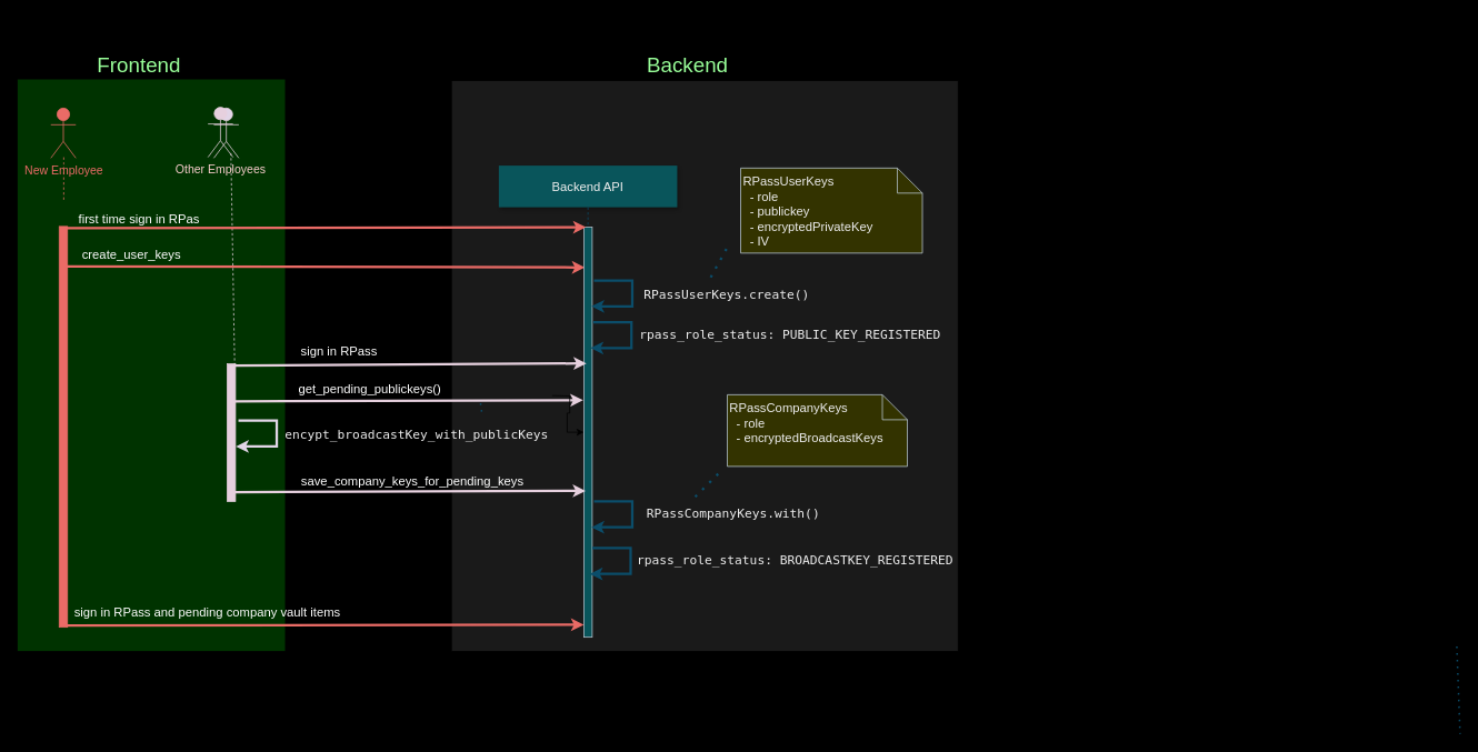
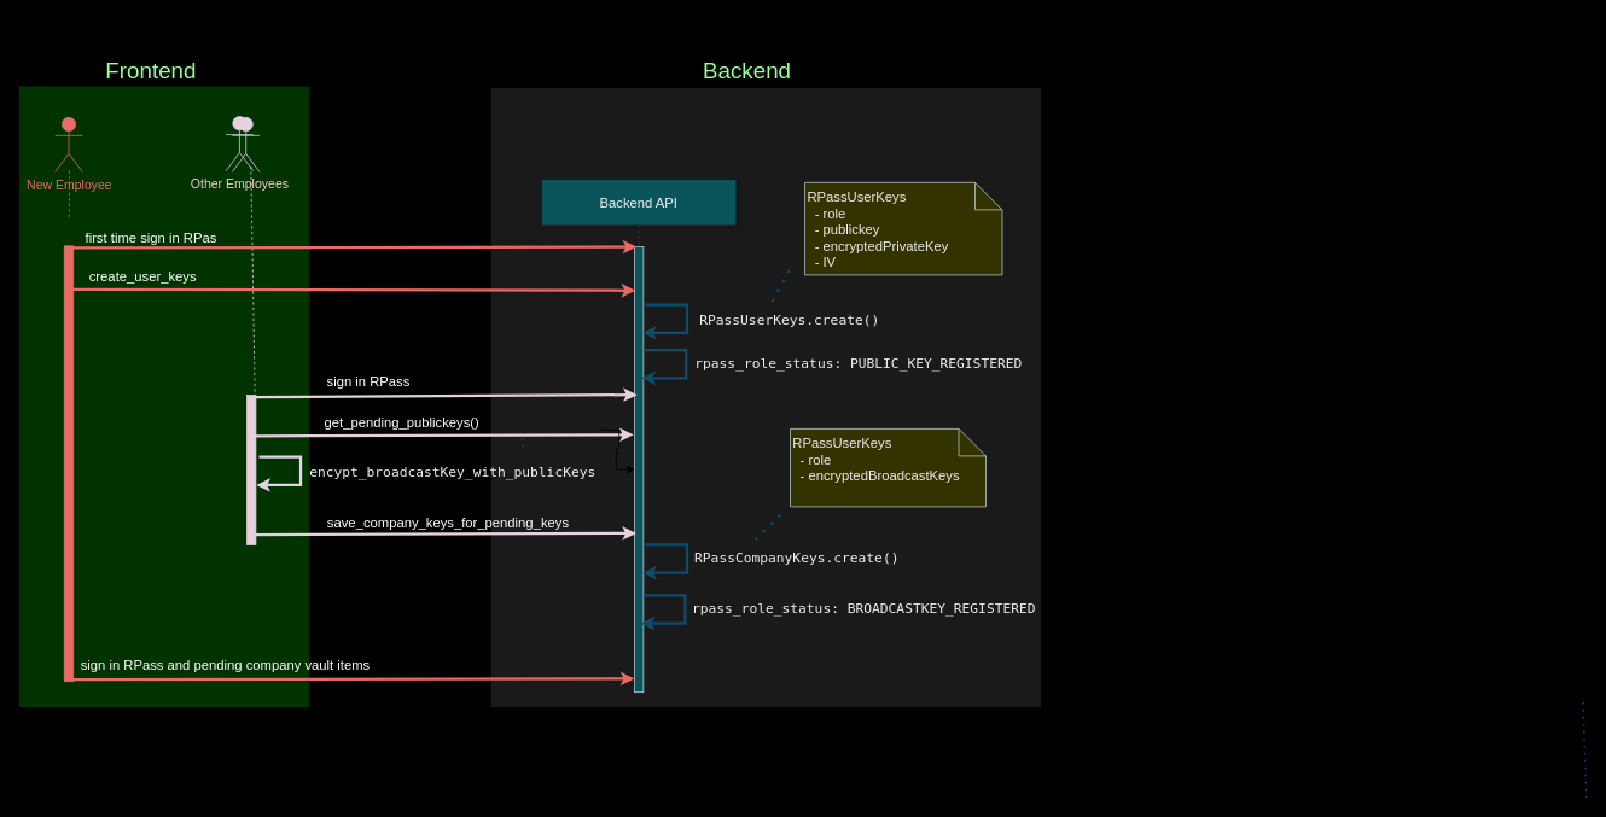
  <mxCell id="0" />
  <mxCell id="1" parent="0" />
  <mxCell id="2" value="" style="rounded=0;whiteSpace=wrap;html=1;fillColor=#1A1A1A;" vertex="1" parent="1"><mxGeometry x="541" y="96" width="608" height="685" as="geometry" /></mxCell>
  <mxCell id="3" value="" style="rounded=0;whiteSpace=wrap;html=1;fillColor=#003300;" vertex="1" parent="1"><mxGeometry x="20" y="94" width="322" height="687" as="geometry" /></mxCell>
  <mxCell id="4" value="" style="fillColor=#EA6B66;strokeColor=#EA6B66;fontSize=15;fontColor=#EEEEEE;labelBackgroundColor=none;" parent="1" vertex="1"><mxGeometry x="70.5" y="271" width="10" height="481" as="geometry" /></mxCell>
  <mxCell id="5" value="" style="edgeStyle=none;verticalLabelPosition=top;verticalAlign=bottom;labelPosition=left;align=right;fontSize=15;entryX=0.11;entryY=0.098;entryDx=0;entryDy=0;exitX=0.75;exitY=0;exitDx=0;exitDy=0;fontColor=#FFFFFF;labelBackgroundColor=none;strokeColor=#EA6B66;strokeWidth=3;entryPerimeter=0;" parent="1" target="8" edge="1"><mxGeometry width="100" height="100" as="geometry"><mxPoint x="75.5" y="319" as="sourcePoint" /><mxPoint x="472.9" y="315" as="targetPoint" /><mxPoint x="367" y="495" as="offset" /></mxGeometry></mxCell>
  <mxCell id="6" value="Backend API" style="shadow=1;fillColor=#09555B;strokeColor=none;fontSize=15;fontColor=#EEEEEE;labelBackgroundColor=none;" parent="1" vertex="1"><mxGeometry x="597.9" y="198" width="214" height="50" as="geometry" /></mxCell>
  <mxCell id="7" value="" style="edgeStyle=none;endArrow=none;dashed=1;fontSize=15;fontColor=default;labelBackgroundColor=none;strokeColor=#0B4D6A;" parent="1" source="6" target="8" edge="1"><mxGeometry x="727.335" y="165" width="100" height="100" as="geometry"><mxPoint x="457.159" y="195" as="sourcePoint" /><mxPoint x="457.476" y="250" as="targetPoint" /></mxGeometry></mxCell>
  <mxCell id="8" value="" style="fillColor=#09555B;strokeColor=#BAC8D3;fontSize=15;fontColor=#EEEEEE;labelBackgroundColor=none;" parent="1" vertex="1"><mxGeometry x="699.9" y="272" width="10" height="492" as="geometry" /></mxCell>
  <mxCell id="9" value="" style="edgeStyle=elbowEdgeStyle;elbow=vertical;endArrow=none;dashed=1;strokeColor=#EA6B66;fontSize=15;fontColor=default;labelBackgroundColor=none;" parent="1" edge="1"><mxGeometry x="230.0" y="310" width="100" height="100" as="geometry"><mxPoint x="76" y="188" as="sourcePoint" /><mxPoint x="76" y="241" as="targetPoint" /><Array as="points"><mxPoint x="76" y="201" /></Array></mxGeometry></mxCell>
  <mxCell id="10" value="" style="endArrow=classic;html=1;rounded=0;fontColor=default;labelBackgroundColor=none;strokeColor=#0B4D6A;strokeWidth=3;" parent="1" edge="1"><mxGeometry width="50" height="50" relative="1" as="geometry"><mxPoint x="712" y="336" as="sourcePoint" /><mxPoint x="709" y="367" as="targetPoint" /><Array as="points"><mxPoint x="758" y="336" /><mxPoint x="758" y="367" /></Array></mxGeometry></mxCell>
  <mxCell id="11" value="&lt;div style=&quot;background-color: rgb(30, 31, 34);&quot;&gt;&lt;pre style=&quot;font-family:'JetBrains Mono',monospace;font-size:9.8pt;&quot;&gt;&lt;br&gt;&lt;/pre&gt;&lt;/div&gt;" style="text;whiteSpace=wrap;html=1;fontColor=#EEEEEE;labelBackgroundColor=none;" parent="1" vertex="1"><mxGeometry x="691" y="20" width="150" height="70" as="geometry" /></mxCell>
  <mxCell id="12" value="" style="endArrow=none;dashed=1;html=1;dashPattern=1 3;strokeWidth=2;rounded=0;entryX=0;entryY=0;entryDx=220;entryDy=0;entryPerimeter=0;fontColor=default;labelBackgroundColor=none;strokeColor=#0B4D6A;" parent="1" edge="1"><mxGeometry width="50" height="50" relative="1" as="geometry"><mxPoint x="1747.111" y="775" as="sourcePoint" /><mxPoint x="1751" y="880" as="targetPoint" /></mxGeometry></mxCell>
  <mxCell id="13" value="" style="endArrow=none;dashed=1;html=1;dashPattern=1 3;strokeWidth=2;rounded=0;fontColor=default;labelBackgroundColor=none;strokeColor=#0B4D6A;" parent="1" edge="1"><mxGeometry width="50" height="50" relative="1" as="geometry"><mxPoint x="576.001" y="483.38" as="sourcePoint" /><mxPoint x="577.9" y="498" as="targetPoint" /></mxGeometry></mxCell>
  <mxCell id="14" value="&lt;div style=&quot;font-size: 15px;&quot;&gt;&lt;pre style=&quot;text-align: right; font-size: 15px;&quot;&gt;&lt;font face=&quot;Helvetica&quot; color=&quot;#ffffff&quot;&gt;&lt;span style=&quot;white-space-collapse: collapse;&quot;&gt;create_user_keys&lt;/span&gt;&lt;/font&gt;&lt;/pre&gt;&lt;/div&gt;" style="text;html=1;align=center;verticalAlign=middle;resizable=0;points=[];autosize=1;strokeColor=none;fillColor=none;fontColor=#EEEEEE;labelBackgroundColor=none;fontSize=15;" parent="1" vertex="1"><mxGeometry x="89" y="275" width="136" height="60" as="geometry" /></mxCell>
  <mxCell id="15" value="&lt;div style=&quot;font-size: 15px;&quot;&gt;&lt;pre style=&quot;font-family: &amp;quot;JetBrains Mono&amp;quot;, monospace; font-size: 15px;&quot;&gt;&lt;span style=&quot;font-size: 15px;&quot;&gt;RPassUserKeys.create()&lt;/span&gt;&lt;/pre&gt;&lt;/div&gt;" style="text;html=1;align=center;verticalAlign=middle;resizable=0;points=[];autosize=1;strokeColor=none;fillColor=none;fontColor=#EEEEEE;labelBackgroundColor=none;fontSize=15;" parent="1" vertex="1"><mxGeometry x="762" y="322" width="217" height="60" as="geometry" /></mxCell>
  <mxCell id="16" value="RPassUserKeys&#10;  - role&#10;  - publickey&#10;  - encryptedPrivateKey&#10;  - IV&#10;" style="shape=note;align=left;fontSize=15;verticalAlign=top;fontColor=#EEEEEE;fillColor=#333300;labelBackgroundColor=none;strokeColor=#BAC8D3;spacing=3;" parent="1" vertex="1"><mxGeometry x="888" y="201" width="218" height="102" as="geometry" /></mxCell>
  <mxCell id="17" value="" style="endArrow=none;dashed=1;html=1;dashPattern=1 3;strokeWidth=3;rounded=0;fontColor=default;labelBackgroundColor=none;strokeColor=#0B4D6A;" parent="1" edge="1"><mxGeometry width="50" height="50" relative="1" as="geometry"><mxPoint x="871" y="298" as="sourcePoint" /><mxPoint x="851" y="334" as="targetPoint" /></mxGeometry></mxCell>
  <mxCell id="18" value="&lt;font style=&quot;font-size: 14px;&quot; color=&quot;#ea6b66&quot;&gt;New Employee&lt;/font&gt;" style="shape=umlActor;verticalLabelPosition=bottom;verticalAlign=top;html=1;outlineConnect=0;strokeColor=#EA6B66;fillColor=#EA6B66;" vertex="1" parent="1"><mxGeometry x="60.5" y="129" width="30" height="60" as="geometry" /></mxCell>
  <mxCell id="19" value="" style="fillColor=#E6D0DE;strokeColor=#E6D0DE;fontSize=15;fontColor=#EEEEEE;labelBackgroundColor=none;" vertex="1" parent="1"><mxGeometry x="272" y="436" width="10" height="165" as="geometry" /></mxCell>
  <mxCell id="20" value="" style="edgeStyle=none;endArrow=none;dashed=1;fontSize=15;fontColor=default;labelBackgroundColor=none;strokeColor=#E6D0DE;" edge="1" parent="1"><mxGeometry x="727.335" y="165" width="100" height="100" as="geometry"><mxPoint x="276.5" y="183" as="sourcePoint" /><mxPoint x="281" y="437" as="targetPoint" /></mxGeometry></mxCell>
  <mxCell id="21" value="&lt;font color=&quot;#99ff99&quot; style=&quot;font-size: 25px;&quot;&gt;Frontend&lt;/font&gt;" style="text;html=1;align=center;verticalAlign=middle;resizable=0;points=[];autosize=1;strokeColor=none;fillColor=none;fontSize=25;" vertex="1" parent="1"><mxGeometry x="106.5" y="56" width="118" height="42" as="geometry" /></mxCell>
  <mxCell id="22" value="" style="edgeStyle=none;verticalLabelPosition=top;verticalAlign=bottom;labelPosition=left;align=right;fontSize=15;fontColor=#FFFFFF;labelBackgroundColor=none;strokeColor=#E6D0DE;strokeWidth=3;entryX=0.31;entryY=0.332;entryDx=0;entryDy=0;entryPerimeter=0;" edge="1" parent="1" target="8"><mxGeometry width="100" height="100" as="geometry"><mxPoint x="280" y="438" as="sourcePoint" /><mxPoint x="698" y="438" as="targetPoint" /><mxPoint x="367" y="495" as="offset" /></mxGeometry></mxCell>
  <mxCell id="23" value="" style="edgeStyle=none;verticalLabelPosition=top;verticalAlign=bottom;labelPosition=left;align=right;fontSize=15;entryX=0.25;entryY=0;entryDx=0;entryDy=0;exitX=0.75;exitY=0;exitDx=0;exitDy=0;fontColor=#FFFFFF;labelBackgroundColor=none;strokeColor=#EA6B66;strokeWidth=3;" edge="1" parent="1" target="8"><mxGeometry width="100" height="100" as="geometry"><mxPoint x="79" y="273" as="sourcePoint" /><mxPoint x="476.4" y="269" as="targetPoint" /><mxPoint x="367" y="495" as="offset" /></mxGeometry></mxCell>
  <mxCell id="24" value="&lt;div style=&quot;font-size: 15px;&quot;&gt;&lt;pre style=&quot;text-align: right; font-size: 15px;&quot;&gt;&lt;font face=&quot;Helvetica&quot; color=&quot;#ffffff&quot;&gt;&lt;span style=&quot;white-space-collapse: collapse;&quot;&gt;first time sign in RPas&lt;/span&gt;&lt;/font&gt;&lt;/pre&gt;&lt;/div&gt;" style="text;html=1;align=center;verticalAlign=middle;resizable=0;points=[];autosize=1;strokeColor=none;fillColor=none;fontColor=#EEEEEE;labelBackgroundColor=none;fontSize=15;" vertex="1" parent="1"><mxGeometry x="84" y="232" width="163" height="60" as="geometry" /></mxCell>
  <mxCell id="25" value="&lt;div style=&quot;font-size: 15px;&quot;&gt;&lt;pre style=&quot;text-align: right; font-size: 15px;&quot;&gt;&lt;font face=&quot;Helvetica&quot; color=&quot;#ffffff&quot;&gt;&lt;span style=&quot;white-space-collapse: collapse;&quot;&gt;sign in RPass&lt;/span&gt;&lt;/font&gt;&lt;/pre&gt;&lt;/div&gt;" style="text;html=1;align=center;verticalAlign=middle;resizable=0;points=[];autosize=1;strokeColor=none;fillColor=none;fontColor=#EEEEEE;labelBackgroundColor=none;fontSize=15;" vertex="1" parent="1"><mxGeometry x="351" y="391" width="110" height="60" as="geometry" /></mxCell>
  <mxCell id="26" value="" style="edgeStyle=none;verticalLabelPosition=top;verticalAlign=bottom;labelPosition=left;align=right;fontSize=15;entryX=-0.09;entryY=0.422;entryDx=0;entryDy=0;fontColor=#FFFFFF;labelBackgroundColor=none;strokeColor=#E6D0DE;strokeWidth=3;entryPerimeter=0;" edge="1" parent="1" target="8"><mxGeometry width="100" height="100" as="geometry"><mxPoint x="279" y="481" as="sourcePoint" /><mxPoint x="475" y="479" as="targetPoint" /><mxPoint x="367" y="495" as="offset" /></mxGeometry></mxCell>
  <mxCell id="27" value="" style="edgeStyle=orthogonalEdgeStyle;rounded=0;orthogonalLoop=1;jettySize=auto;html=1;" edge="1" parent="1" target="8"><mxGeometry relative="1" as="geometry"><mxPoint x="662" y="474" as="sourcePoint" /></mxGeometry></mxCell>
  <mxCell id="28" value="&lt;div style=&quot;font-size: 15px;&quot;&gt;&lt;pre style=&quot;text-align: right; font-size: 15px;&quot;&gt;&lt;font face=&quot;Helvetica&quot; color=&quot;#ffffff&quot;&gt;&lt;span style=&quot;white-space-collapse: collapse;&quot;&gt;get_pending_publickeys()&lt;/span&gt;&lt;/font&gt;&lt;/pre&gt;&lt;/div&gt;" style="text;html=1;align=center;verticalAlign=middle;resizable=0;points=[];autosize=1;strokeColor=none;fillColor=none;fontColor=#EEEEEE;labelBackgroundColor=none;fontSize=15;" vertex="1" parent="1"><mxGeometry x="348" y="436" width="189" height="60" as="geometry" /></mxCell>
  <mxCell id="29" value="" style="endArrow=classic;html=1;rounded=0;fontColor=default;labelBackgroundColor=none;strokeColor=#0B4D6A;strokeWidth=3;" edge="1" parent="1"><mxGeometry width="50" height="50" relative="1" as="geometry"><mxPoint x="711" y="386" as="sourcePoint" /><mxPoint x="708" y="417" as="targetPoint" /><Array as="points"><mxPoint x="757" y="386" /><mxPoint x="757" y="417" /></Array></mxGeometry></mxCell>
  <mxCell id="30" value="&lt;div style=&quot;font-size: 15px;&quot;&gt;&lt;pre style=&quot;font-family: &amp;quot;JetBrains Mono&amp;quot;, monospace; font-size: 15px;&quot;&gt;rpass_role_status: PUBLIC_KEY_REGISTERED&lt;/pre&gt;&lt;/div&gt;" style="text;html=1;align=center;verticalAlign=middle;resizable=0;points=[];autosize=1;strokeColor=none;fillColor=none;fontColor=#EEEEEE;labelBackgroundColor=none;fontSize=15;" vertex="1" parent="1"><mxGeometry x="757" y="370" width="379" height="60" as="geometry" /></mxCell>
  <mxCell id="31" value="" style="endArrow=classic;html=1;rounded=0;fontColor=default;labelBackgroundColor=none;strokeColor=#E1D5E7;strokeWidth=3;" edge="1" parent="1"><mxGeometry width="50" height="50" relative="1" as="geometry"><mxPoint x="285.5" y="504" as="sourcePoint" /><mxPoint x="282.5" y="535" as="targetPoint" /><Array as="points"><mxPoint x="331.5" y="504" /><mxPoint x="331.5" y="535" /></Array></mxGeometry></mxCell>
  <mxCell id="32" value="&lt;div style=&quot;font-size: 15px;&quot;&gt;&lt;pre style=&quot;font-family: &amp;quot;JetBrains Mono&amp;quot;, monospace; font-size: 15px;&quot;&gt;encypt_broadcastKey_with_publicKeys&lt;/pre&gt;&lt;/div&gt;" style="text;html=1;align=center;verticalAlign=middle;resizable=0;points=[];autosize=1;strokeColor=none;fillColor=none;fontColor=#EEEEEE;labelBackgroundColor=none;fontSize=15;" vertex="1" parent="1"><mxGeometry x="332" y="490" width="334" height="60" as="geometry" /></mxCell>
  <mxCell id="33" value="" style="edgeStyle=none;verticalLabelPosition=top;verticalAlign=bottom;labelPosition=left;align=right;fontSize=15;entryX=0.21;entryY=0.643;entryDx=0;entryDy=0;fontColor=#FFFFFF;labelBackgroundColor=none;strokeColor=#E6D0DE;strokeWidth=3;entryPerimeter=0;" edge="1" parent="1" target="8"><mxGeometry width="100" height="100" as="geometry"><mxPoint x="280" y="590" as="sourcePoint" /><mxPoint x="477" y="589" as="targetPoint" /><mxPoint x="367" y="495" as="offset" /></mxGeometry></mxCell>
  <mxCell id="34" value="&lt;div style=&quot;font-size: 15px;&quot;&gt;&lt;pre style=&quot;text-align: right; font-size: 15px;&quot;&gt;&lt;font face=&quot;Helvetica&quot; color=&quot;#ffffff&quot;&gt;&lt;span style=&quot;white-space-collapse: collapse;&quot;&gt;save_company_keys_for_pending_keys&lt;/span&gt;&lt;/font&gt;&lt;/pre&gt;&lt;/div&gt;" style="text;html=1;align=center;verticalAlign=middle;resizable=0;points=[];autosize=1;strokeColor=none;fillColor=none;fontColor=#EEEEEE;labelBackgroundColor=none;fontSize=15;" vertex="1" parent="1"><mxGeometry x="351" y="546" width="285" height="60" as="geometry" /></mxCell>
  <mxCell id="35" value="" style="endArrow=classic;html=1;rounded=0;fontColor=default;labelBackgroundColor=none;strokeColor=#0B4D6A;strokeWidth=3;" edge="1" parent="1"><mxGeometry width="50" height="50" relative="1" as="geometry"><mxPoint x="712" y="601" as="sourcePoint" /><mxPoint x="709" y="632" as="targetPoint" /><Array as="points"><mxPoint x="758" y="601" /><mxPoint x="758" y="632" /></Array></mxGeometry></mxCell>
- <mxCell id="36" value="&lt;div style=&quot;font-size: 15px;&quot;&gt;&lt;pre style=&quot;font-family: &amp;quot;JetBrains Mono&amp;quot;, monospace; font-size: 15px;&quot;&gt;&lt;span style=&quot;font-size: 15px;&quot;&gt;RPassCompanyKeys.with()&lt;/span&gt;&lt;/pre&gt;&lt;/div&gt;" style="text;html=1;align=center;verticalAlign=middle;resizable=0;points=[];autosize=1;strokeColor=none;fillColor=none;fontColor=#EEEEEE;labelBackgroundColor=none;fontSize=15;" vertex="1" parent="1"><mxGeometry x="757" y="585" width="244" height="60" as="geometry" /></mxCell>
- <mxCell id="37" value="RPassCompanyKeys&#10;  - role&#10;  - encryptedBroadcastKeys&#10;" style="shape=note;align=left;fontSize=15;verticalAlign=top;fontColor=#EEEEEE;fillColor=#333300;labelBackgroundColor=none;strokeColor=#BAC8D3;spacing=3;" vertex="1" parent="1"><mxGeometry x="872" y="473" width="216" height="86" as="geometry" /></mxCell>
+ <mxCell id="36" value="&lt;div style=&quot;font-size: 15px;&quot;&gt;&lt;pre style=&quot;font-family: &amp;quot;JetBrains Mono&amp;quot;, monospace; font-size: 15px;&quot;&gt;&lt;span style=&quot;font-size: 15px;&quot;&gt;RPassCompanyKeys.create()&lt;/span&gt;&lt;/pre&gt;&lt;/div&gt;" style="text;html=1;align=center;verticalAlign=middle;resizable=0;points=[];autosize=1;strokeColor=none;fillColor=none;fontColor=#EEEEEE;labelBackgroundColor=none;fontSize=15;" vertex="1" parent="1"><mxGeometry x="757" y="585" width="244" height="60" as="geometry" /></mxCell>
+ <mxCell id="37" value="RPassUserKeys&#10;  - role&#10;  - encryptedBroadcastKeys&#10;" style="shape=note;align=left;fontSize=15;verticalAlign=top;fontColor=#EEEEEE;fillColor=#333300;labelBackgroundColor=none;strokeColor=#BAC8D3;spacing=3;" vertex="1" parent="1"><mxGeometry x="872" y="473" width="216" height="86" as="geometry" /></mxCell>
  <mxCell id="38" value="" style="group" vertex="1" connectable="0" parent="1"><mxGeometry x="249" y="128" width="37" height="61" as="geometry" /></mxCell>
  <mxCell id="39" value="" style="shape=umlActor;verticalLabelPosition=bottom;verticalAlign=top;html=1;outlineConnect=0;strokeColor=#E6D0DE;fillColor=#E1D5E7;" vertex="1" parent="38"><mxGeometry x="7" y="1" width="30" height="60" as="geometry" /></mxCell>
  <mxCell id="40" value="&lt;font color=&quot;#f8cecc&quot; style=&quot;font-size: 14px;&quot;&gt;Other Employees&lt;/font&gt;" style="shape=umlActor;verticalLabelPosition=bottom;verticalAlign=top;html=1;outlineConnect=0;strokeColor=#E6D0DE;fillColor=#E6D0DE;" vertex="1" parent="38"><mxGeometry width="30" height="60" as="geometry" /></mxCell>
  <mxCell id="41" value="&lt;font color=&quot;#99ff99&quot; style=&quot;font-size: 25px;&quot;&gt;Backend&lt;/font&gt;" style="text;html=1;align=center;verticalAlign=middle;resizable=0;points=[];autosize=1;strokeColor=none;fillColor=none;fontSize=25;" vertex="1" parent="1"><mxGeometry x="766" y="56" width="115" height="42" as="geometry" /></mxCell>
  <mxCell id="42" value="" style="endArrow=classic;html=1;rounded=0;fontColor=default;labelBackgroundColor=none;strokeColor=#0B4D6A;strokeWidth=3;" edge="1" parent="1"><mxGeometry width="50" height="50" relative="1" as="geometry"><mxPoint x="710" y="657" as="sourcePoint" /><mxPoint x="707" y="688" as="targetPoint" /><Array as="points"><mxPoint x="756" y="657" /><mxPoint x="756" y="688" /></Array></mxGeometry></mxCell>
  <mxCell id="43" value="" style="endArrow=none;dashed=1;html=1;dashPattern=1 3;strokeWidth=3;rounded=0;fontColor=default;labelBackgroundColor=none;strokeColor=#0B4D6A;" edge="1" parent="1"><mxGeometry width="50" height="50" relative="1" as="geometry"><mxPoint x="861" y="568" as="sourcePoint" /><mxPoint x="833" y="596" as="targetPoint" /></mxGeometry></mxCell>
  <mxCell id="44" value="&lt;div style=&quot;font-size: 15px;&quot;&gt;&lt;pre style=&quot;font-family: &amp;quot;JetBrains Mono&amp;quot;, monospace; font-size: 15px;&quot;&gt;rpass_role_status: BROADCASTKEY_REGISTERED&lt;/pre&gt;&lt;/div&gt;" style="text;html=1;align=center;verticalAlign=middle;resizable=0;points=[];autosize=1;strokeColor=none;fillColor=none;fontColor=#EEEEEE;labelBackgroundColor=none;fontSize=15;" vertex="1" parent="1"><mxGeometry x="754" y="641" width="397" height="60" as="geometry" /></mxCell>
  <mxCell id="45" value="" style="edgeStyle=none;verticalLabelPosition=top;verticalAlign=bottom;labelPosition=left;align=right;fontSize=15;entryX=0.25;entryY=0;entryDx=0;entryDy=0;exitX=0.75;exitY=0;exitDx=0;exitDy=0;fontColor=#FFFFFF;labelBackgroundColor=none;strokeColor=#EA6B66;strokeWidth=3;" edge="1" parent="1"><mxGeometry width="100" height="100" as="geometry"><mxPoint x="76.9" y="750" as="sourcePoint" /><mxPoint x="699.9" y="749" as="targetPoint" /><mxPoint x="367" y="495" as="offset" /></mxGeometry></mxCell>
  <mxCell id="46" value="&lt;div style=&quot;font-size: 15px;&quot;&gt;&lt;pre style=&quot;text-align: right; font-size: 15px;&quot;&gt;&lt;font face=&quot;Helvetica&quot; color=&quot;#ffffff&quot;&gt;&lt;span style=&quot;white-space-collapse: collapse;&quot;&gt;sign in RPass and pending company vault items&lt;/span&gt;&lt;/font&gt;&lt;/pre&gt;&lt;/div&gt;" style="text;html=1;align=center;verticalAlign=middle;resizable=0;points=[];autosize=1;strokeColor=none;fillColor=none;fontColor=#EEEEEE;labelBackgroundColor=none;fontSize=15;" vertex="1" parent="1"><mxGeometry x="90.5" y="704" width="314" height="60" as="geometry" /></mxCell>
